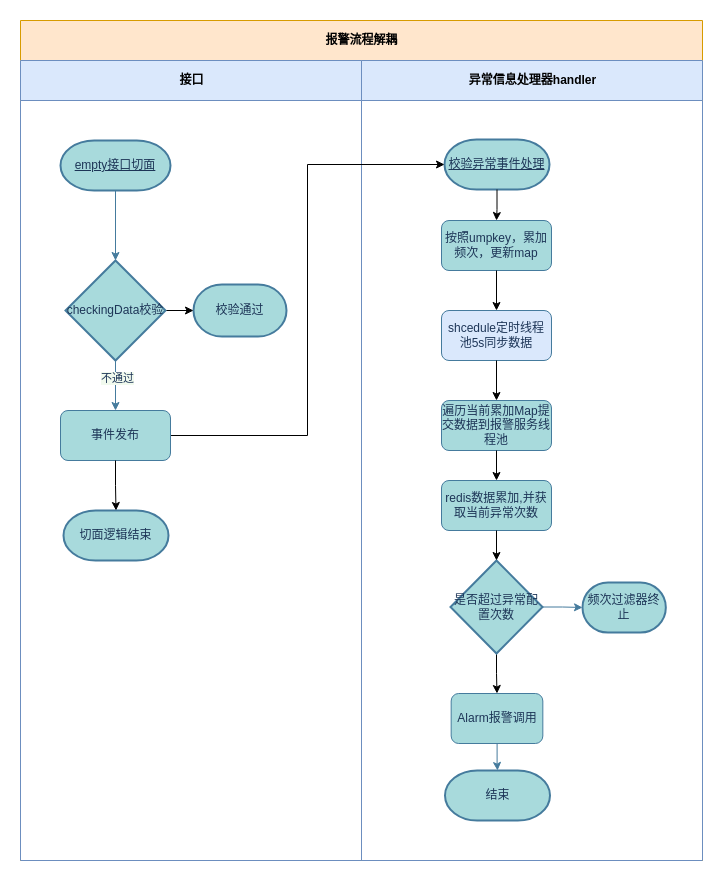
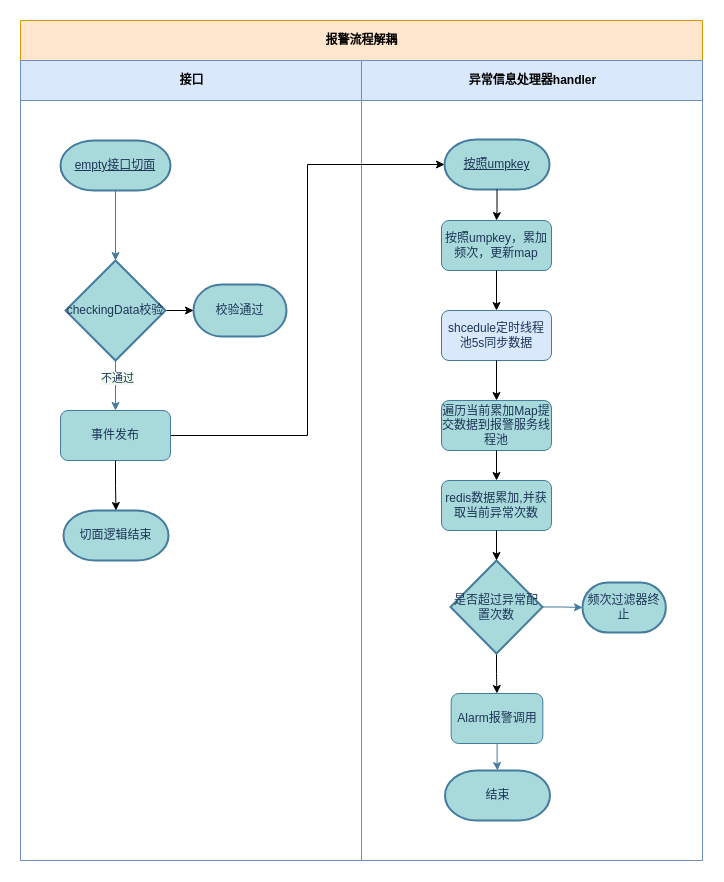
  <mxCell id="0" />
  <mxCell id="1" parent="0" />
  <mxCell id="2" value="报警流程解耦" style="swimlane;html=1;childLayout=stackLayout;resizeParent=1;resizeParentMax=0;startSize=40;fillColor=#ffe6cc;strokeColor=#d79b00;" vertex="1" parent="1"><mxGeometry x="20" y="20" width="682" height="840" as="geometry" /></mxCell>
  <mxCell id="3" value="接口" style="swimlane;html=1;startSize=40;fillColor=#dae8fc;strokeColor=#6c8ebf;" vertex="1" parent="2"><mxGeometry y="40" width="341" height="800" as="geometry" /></mxCell>
  <mxCell id="4" value="切面逻辑结束" style="strokeWidth=2;html=1;shape=mxgraph.flowchart.terminator;whiteSpace=wrap;fillColor=#A8DADC;strokeColor=#457B9D;fontColor=#1D3557;" vertex="1" parent="3"><mxGeometry x="43" y="450" width="105" height="50" as="geometry" /></mxCell>
  <mxCell id="5" value="校验通过" style="strokeWidth=2;html=1;shape=mxgraph.flowchart.terminator;whiteSpace=wrap;fillColor=#A8DADC;strokeColor=#457B9D;fontColor=#1D3557;" vertex="1" parent="3"><mxGeometry x="173" y="224" width="93" height="52" as="geometry" /></mxCell>
  <mxCell id="6" value="异常信息处理器handler" style="swimlane;html=1;startSize=40;fillColor=#dae8fc;strokeColor=#6c8ebf;" vertex="1" parent="2"><mxGeometry x="341" y="40" width="341" height="800" as="geometry" /></mxCell>
- <mxCell id="7" value="校验异常事件处理" style="strokeWidth=2;html=1;shape=mxgraph.flowchart.terminator;whiteSpace=wrap;fillColor=#A8DADC;strokeColor=#457B9D;fontColor=#1D3557;container=0;fontStyle=4" vertex="1" parent="6"><mxGeometry x="83" y="79" width="105" height="50" as="geometry" /></mxCell>
+ <mxCell id="7" value="按照umpkey" style="strokeWidth=2;html=1;shape=mxgraph.flowchart.terminator;whiteSpace=wrap;fillColor=#A8DADC;strokeColor=#457B9D;fontColor=#1D3557;container=0;fontStyle=4" vertex="1" parent="6"><mxGeometry x="83" y="79" width="105" height="50" as="geometry" /></mxCell>
  <mxCell id="8" value="按照umpkey，累加频次，更新map" style="rounded=1;whiteSpace=wrap;html=1;fillColor=#A8DADC;strokeColor=#457B9D;fontColor=#1D3557;container=0;" vertex="1" parent="6"><mxGeometry x="80" y="160" width="110" height="50" as="geometry" /></mxCell>
  <mxCell id="9" style="edgeStyle=orthogonalEdgeStyle;rounded=0;orthogonalLoop=1;jettySize=auto;html=1;" edge="1" parent="6" source="7" target="8"><mxGeometry x="534" y="129" as="geometry" /></mxCell>
  <mxCell id="10" value="shcedule定时线程池5s同步数据" style="rounded=1;whiteSpace=wrap;html=1;fillColor=#dae8fc;strokeColor=#457B9D;fontColor=#1D3557;container=0;" vertex="1" parent="6"><mxGeometry x="80" y="250" width="110" height="50" as="geometry" /></mxCell>
  <mxCell id="11" style="edgeStyle=orthogonalEdgeStyle;rounded=0;orthogonalLoop=1;jettySize=auto;html=1;entryX=0.5;entryY=0;entryDx=0;entryDy=0;" edge="1" parent="6" source="8" target="10"><mxGeometry x="534" y="129" as="geometry" /></mxCell>
  <mxCell id="12" value="遍历当前累加Map提交数据到报警服务线程池" style="rounded=1;whiteSpace=wrap;html=1;fillColor=#A8DADC;strokeColor=#457B9D;fontColor=#1D3557;container=0;" vertex="1" parent="6"><mxGeometry x="80" y="340" width="110" height="50" as="geometry" /></mxCell>
  <mxCell id="13" style="edgeStyle=orthogonalEdgeStyle;rounded=0;orthogonalLoop=1;jettySize=auto;html=1;entryX=0.5;entryY=0;entryDx=0;entryDy=0;" edge="1" parent="6" source="10" target="12"><mxGeometry x="534" y="129" as="geometry" /></mxCell>
  <mxCell id="14" value="redis数据累加,并获取当前异常次数" style="rounded=1;whiteSpace=wrap;html=1;fillColor=#A8DADC;strokeColor=#457B9D;fontColor=#1D3557;" vertex="1" parent="6"><mxGeometry x="80" y="420" width="110" height="50" as="geometry" /></mxCell>
  <mxCell id="15" style="edgeStyle=orthogonalEdgeStyle;rounded=0;orthogonalLoop=1;jettySize=auto;html=1;entryX=0.5;entryY=0;entryDx=0;entryDy=0;" edge="1" parent="6" source="12" target="14"><mxGeometry x="534" y="129" as="geometry" /></mxCell>
  <mxCell id="16" style="edgeStyle=orthogonalEdgeStyle;rounded=0;orthogonalLoop=1;jettySize=auto;html=1;entryX=0.5;entryY=0;entryDx=0;entryDy=0;" edge="1" parent="6" source="17" target="19"><mxGeometry relative="1" as="geometry" /></mxCell>
  <mxCell id="17" value="是否超过异常配置次数" style="strokeWidth=2;html=1;shape=mxgraph.flowchart.decision;whiteSpace=wrap;fillColor=#A8DADC;strokeColor=#457B9D;fontColor=#1D3557;" vertex="1" parent="6"><mxGeometry x="89" y="500" width="92" height="93" as="geometry" /></mxCell>
  <mxCell id="18" style="edgeStyle=orthogonalEdgeStyle;rounded=0;orthogonalLoop=1;jettySize=auto;html=1;entryX=0.5;entryY=0;entryDx=0;entryDy=0;entryPerimeter=0;" edge="1" parent="6" source="14" target="17"><mxGeometry x="534" y="129" as="geometry" /></mxCell>
  <mxCell id="19" value="Alarm报警调用" style="rounded=1;whiteSpace=wrap;html=1;fillColor=#A8DADC;strokeColor=#457B9D;fontColor=#1D3557;aspect=fixed;" vertex="1" parent="6"><mxGeometry x="89.67" y="633" width="91.67" height="50" as="geometry" /></mxCell>
  <mxCell id="20" value="频次过滤器终止" style="strokeWidth=2;html=1;shape=mxgraph.flowchart.terminator;whiteSpace=wrap;fillColor=#A8DADC;strokeColor=#457B9D;fontColor=#1D3557;aspect=fixed;" vertex="1" parent="6"><mxGeometry x="221" y="522" width="83.33" height="50" as="geometry" /></mxCell>
  <mxCell id="21" style="edgeStyle=orthogonalEdgeStyle;rounded=0;orthogonalLoop=1;jettySize=auto;html=1;entryX=0;entryY=0.5;entryDx=0;entryDy=0;entryPerimeter=0;strokeColor=#457B9D;fontColor=#1D3557;labelBackgroundColor=#F1FAEE;" edge="1" parent="6" source="17" target="20"><mxGeometry x="534" y="129" as="geometry" /></mxCell>
  <mxCell id="22" value="结束" style="strokeWidth=2;html=1;shape=mxgraph.flowchart.terminator;whiteSpace=wrap;fillColor=#A8DADC;strokeColor=#457B9D;fontColor=#1D3557;" vertex="1" parent="6"><mxGeometry x="83.5" y="710" width="105" height="50" as="geometry" /></mxCell>
  <mxCell id="23" style="edgeStyle=orthogonalEdgeStyle;rounded=0;orthogonalLoop=1;jettySize=auto;html=1;entryX=0.5;entryY=0;entryDx=0;entryDy=0;entryPerimeter=0;strokeColor=#457B9D;fontColor=#1D3557;labelBackgroundColor=#F1FAEE;" edge="1" parent="6" source="19" target="22"><mxGeometry relative="1" as="geometry" /></mxCell>
  <mxCell id="24" style="edgeStyle=orthogonalEdgeStyle;rounded=0;orthogonalLoop=1;jettySize=auto;html=1;entryX=0;entryY=0.5;entryDx=0;entryDy=0;entryPerimeter=0;" edge="1" parent="1" source="28" target="7"><mxGeometry relative="1" as="geometry" /></mxCell>
  <mxCell id="25" value="" style="group;container=1;" vertex="1" connectable="0" parent="1"><mxGeometry x="55" y="140" width="130" height="330" as="geometry" /></mxCell>
  <mxCell id="26" value="" style="group;container=1;" vertex="1" connectable="0" parent="25"><mxGeometry width="120" height="330" as="geometry" /></mxCell>
  <mxCell id="27" value="empty接口切面" style="strokeWidth=2;html=1;shape=mxgraph.flowchart.terminator;whiteSpace=wrap;fillColor=#A8DADC;strokeColor=#457B9D;fontColor=#1D3557;container=0;fontStyle=4;aspect=fixed;" vertex="1" parent="26"><mxGeometry x="5" width="109.99" height="50" as="geometry" /></mxCell>
  <mxCell id="28" value="事件发布" style="rounded=1;whiteSpace=wrap;html=1;fillColor=#A8DADC;strokeColor=#457B9D;fontColor=#1D3557;container=0;" vertex="1" parent="26"><mxGeometry x="5" y="270" width="110" height="50" as="geometry" /></mxCell>
  <mxCell id="29" style="edgeStyle=orthogonalEdgeStyle;rounded=0;orthogonalLoop=1;jettySize=auto;html=1;entryX=0.5;entryY=0;entryDx=0;entryDy=0;entryPerimeter=0;" edge="1" parent="1" source="28" target="4"><mxGeometry relative="1" as="geometry" /></mxCell>
  <mxCell id="30" style="edgeStyle=orthogonalEdgeStyle;rounded=0;orthogonalLoop=1;jettySize=auto;html=1;entryX=0;entryY=0.5;entryDx=0;entryDy=0;entryPerimeter=0;" edge="1" parent="1" source="31" target="5"><mxGeometry relative="1" as="geometry" /></mxCell>
  <mxCell id="31" value="checkingData校验" style="strokeWidth=2;html=1;shape=mxgraph.flowchart.decision;whiteSpace=wrap;fillColor=#A8DADC;strokeColor=#457B9D;fontColor=#1D3557;" vertex="1" parent="1"><mxGeometry x="65" y="260" width="100" height="100" as="geometry" /></mxCell>
  <mxCell id="32" style="edgeStyle=orthogonalEdgeStyle;rounded=0;orthogonalLoop=1;jettySize=auto;html=1;entryX=0.5;entryY=0;entryDx=0;entryDy=0;entryPerimeter=0;strokeColor=#457B9D;fontColor=#1D3557;labelBackgroundColor=#F1FAEE;" edge="1" parent="1" source="27" target="31"><mxGeometry relative="1" as="geometry" /></mxCell>
  <mxCell id="33" style="edgeStyle=orthogonalEdgeStyle;rounded=0;orthogonalLoop=1;jettySize=auto;html=1;entryX=0.5;entryY=0;entryDx=0;entryDy=0;strokeColor=#457B9D;fontColor=#1D3557;labelBackgroundColor=#F1FAEE;" edge="1" parent="1" source="31" target="28"><mxGeometry relative="1" as="geometry" /></mxCell>
  <mxCell id="34" value="不通过" style="edgeLabel;html=1;align=center;verticalAlign=middle;resizable=0;points=[];fontColor=#1D3557;labelBackgroundColor=#F1FAEE;" vertex="1" connectable="0" parent="33"><mxGeometry x="-0.32" y="1" relative="1" as="geometry"><mxPoint as="offset" /></mxGeometry></mxCell>
